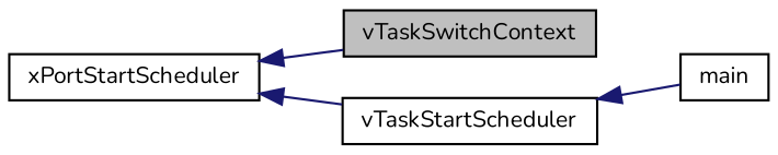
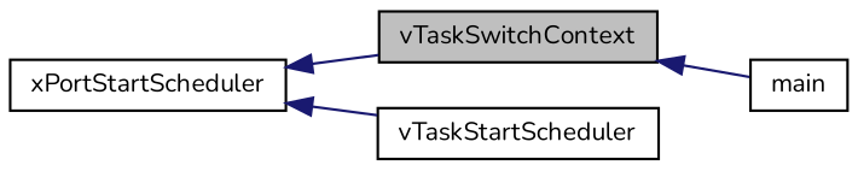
  digraph {
    fontname=Nunito
    rankdir=LR
    node [color=black fillcolor=white fontname=Nunito fontsize=10 shape=record style=filled]
    edge [color=midnightblue dir=back fontname=Nunito fontsize=10 labelfontname=Helvetica labelfontsize=10 style=solid]
    n1 [fillcolor=grey75 fontcolor=black height=0.2 label=vTaskSwitchContext width=0.4]
    n2 [height=0.2 label=xPortStartScheduler width=0.4]
    n3 [height=0.2 label=vTaskStartScheduler width=0.4]
    n4 [height=0.2 label=main width=0.4]
    n2 -> n1
    n2 -> n3
-   n3 -> n4
+   n1 -> n4
  }
